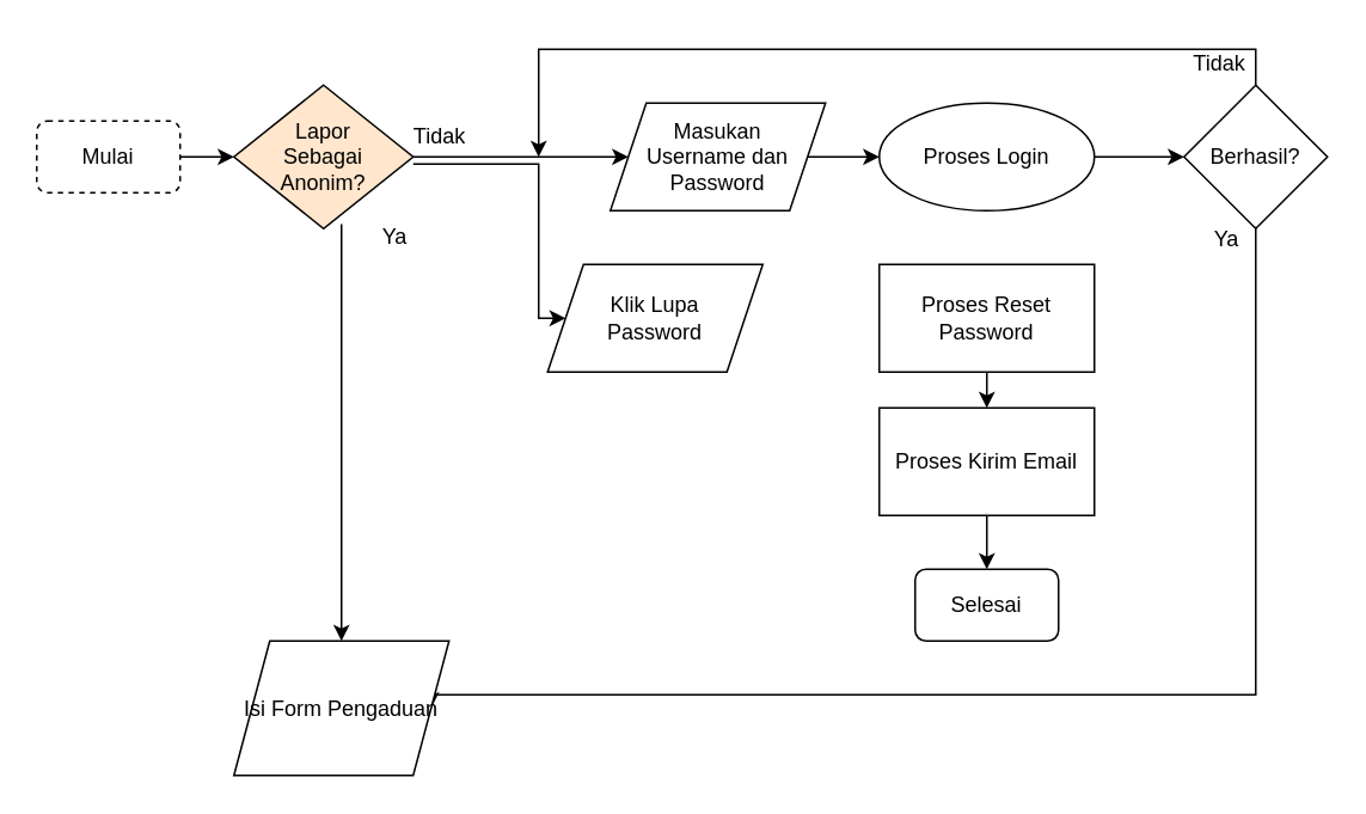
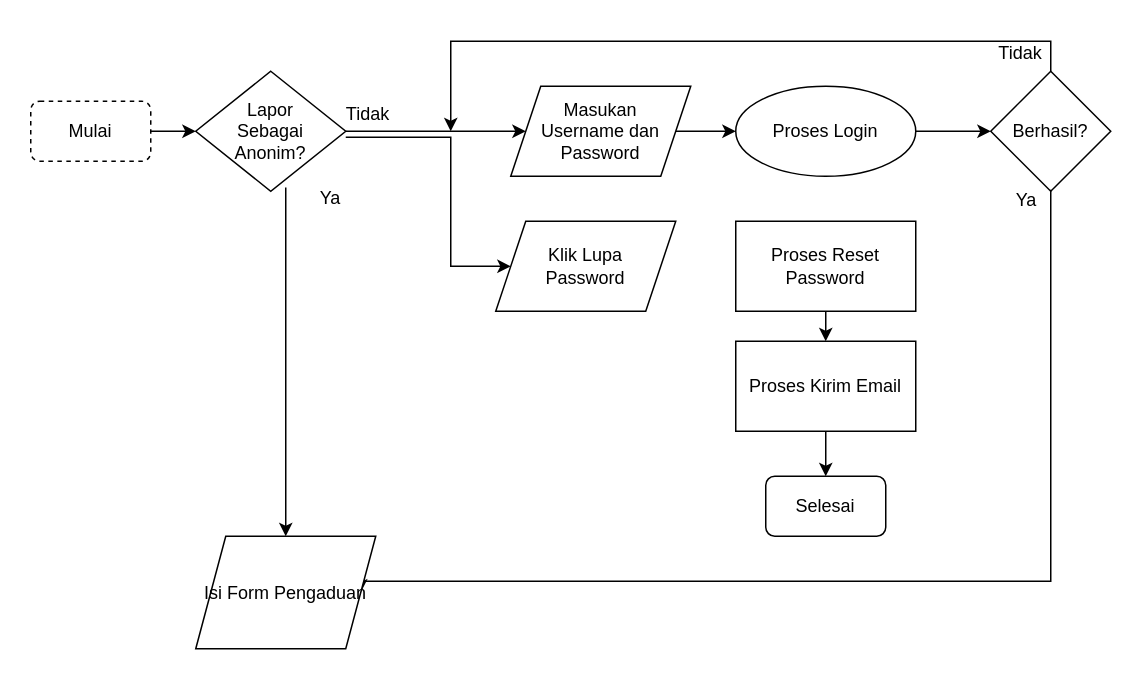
  <mxCell id="0" />
  <mxCell id="1" parent="0" />
  <mxCell id="2" style="edgeStyle=orthogonalEdgeStyle;rounded=0;orthogonalLoop=1;jettySize=auto;html=1;exitX=1;exitY=0.5;exitDx=0;exitDy=0;entryX=0;entryY=0.5;entryDx=0;entryDy=0;" edge="1" parent="1" source="3" target="5"><mxGeometry relative="1" as="geometry" /></mxCell>
  <mxCell id="3" value="Mulai" style="rounded=1;whiteSpace=wrap;html=1;dashed=1;" vertex="1" parent="1"><mxGeometry x="20" y="67" width="80" height="40" as="geometry" /></mxCell>
  <mxCell id="4" style="edgeStyle=orthogonalEdgeStyle;rounded=0;orthogonalLoop=1;jettySize=auto;html=1;exitX=1;exitY=0.5;exitDx=0;exitDy=0;entryX=0;entryY=0.5;entryDx=0;entryDy=0;" edge="1" parent="1" source="5" target="7"><mxGeometry relative="1" as="geometry" /></mxCell>
- <mxCell id="5" value="&lt;div&gt;Lapor&lt;/div&gt;&lt;div&gt;Sebagai&lt;/div&gt;&lt;div&gt;Anonim?&lt;br&gt;&lt;/div&gt;" style="rhombus;whiteSpace=wrap;html=1;fillColor=#ffe6cc;" vertex="1" parent="1"><mxGeometry x="130" y="47" width="100" height="80" as="geometry" /></mxCell>
+ <mxCell id="5" value="&lt;div&gt;Lapor&lt;/div&gt;&lt;div&gt;Sebagai&lt;/div&gt;&lt;div&gt;Anonim?&lt;br&gt;&lt;/div&gt;" style="rhombus;whiteSpace=wrap;html=1;" vertex="1" parent="1"><mxGeometry x="130" y="47" width="100" height="80" as="geometry" /></mxCell>
  <mxCell id="6" style="edgeStyle=orthogonalEdgeStyle;rounded=0;orthogonalLoop=1;jettySize=auto;html=1;exitX=1;exitY=0.5;exitDx=0;exitDy=0;entryX=0;entryY=0.5;entryDx=0;entryDy=0;" edge="1" parent="1" source="7" target="13"><mxGeometry relative="1" as="geometry" /></mxCell>
  <mxCell id="7" value="&lt;div&gt;Masukan&lt;/div&gt;&lt;div&gt;Username dan Password&lt;br&gt;&lt;/div&gt;" style="shape=parallelogram;perimeter=parallelogramPerimeter;whiteSpace=wrap;html=1;fixedSize=1;" vertex="1" parent="1"><mxGeometry x="340" y="57" width="120" height="60" as="geometry" /></mxCell>
  <mxCell id="8" style="edgeStyle=orthogonalEdgeStyle;rounded=0;orthogonalLoop=1;jettySize=auto;html=1;exitX=0.25;exitY=1;exitDx=0;exitDy=0;entryX=0;entryY=0.5;entryDx=0;entryDy=0;" edge="1" parent="1" source="9" target="21"><mxGeometry relative="1" as="geometry"><Array as="points"><mxPoint x="300" y="91" /><mxPoint x="300" y="177" /></Array></mxGeometry></mxCell>
  <mxCell id="9" value="Tidak" style="text;html=1;strokeColor=none;fillColor=none;align=center;verticalAlign=middle;whiteSpace=wrap;rounded=0;" vertex="1" parent="1"><mxGeometry x="215" y="61" width="60" height="30" as="geometry" /></mxCell>
  <mxCell id="10" style="edgeStyle=orthogonalEdgeStyle;rounded=0;orthogonalLoop=1;jettySize=auto;html=1;exitX=0;exitY=0.25;exitDx=0;exitDy=0;entryX=0.5;entryY=0;entryDx=0;entryDy=0;" edge="1" parent="1" source="11" target="25"><mxGeometry relative="1" as="geometry"><Array as="points"><mxPoint x="190" y="187" /><mxPoint x="190" y="187" /></Array></mxGeometry></mxCell>
  <mxCell id="11" value="Ya" style="text;html=1;strokeColor=none;fillColor=none;align=center;verticalAlign=middle;whiteSpace=wrap;rounded=0;" vertex="1" parent="1"><mxGeometry x="190" y="117" width="60" height="30" as="geometry" /></mxCell>
  <mxCell id="12" style="edgeStyle=orthogonalEdgeStyle;rounded=0;orthogonalLoop=1;jettySize=auto;html=1;exitX=1;exitY=0.5;exitDx=0;exitDy=0;entryX=0;entryY=0.5;entryDx=0;entryDy=0;" edge="1" parent="1" source="13" target="15"><mxGeometry relative="1" as="geometry" /></mxCell>
  <mxCell id="13" value="Proses Login" style="ellipse;whiteSpace=wrap;html=1;" vertex="1" parent="1"><mxGeometry x="490" y="57" width="120" height="60" as="geometry" /></mxCell>
  <mxCell id="14" style="edgeStyle=orthogonalEdgeStyle;rounded=0;orthogonalLoop=1;jettySize=auto;html=1;exitX=0.5;exitY=0;exitDx=0;exitDy=0;" edge="1" parent="1" source="15"><mxGeometry relative="1" as="geometry"><mxPoint x="300" y="87" as="targetPoint" /><Array as="points"><mxPoint x="700" y="27" /><mxPoint x="300" y="27" /></Array></mxGeometry></mxCell>
  <mxCell id="15" value="Berhasil?" style="rhombus;whiteSpace=wrap;html=1;" vertex="1" parent="1"><mxGeometry x="660" y="47" width="80" height="80" as="geometry" /></mxCell>
  <mxCell id="16" value="Tidak" style="text;html=1;strokeColor=none;fillColor=none;align=center;verticalAlign=middle;whiteSpace=wrap;rounded=0;" vertex="1" parent="1"><mxGeometry x="650" y="20" width="60" height="30" as="geometry" /></mxCell>
  <mxCell id="17" style="edgeStyle=orthogonalEdgeStyle;rounded=0;orthogonalLoop=1;jettySize=auto;html=1;entryX=1;entryY=0.5;entryDx=0;entryDy=0;" edge="1" parent="1" target="25"><mxGeometry relative="1" as="geometry"><mxPoint x="700" y="126" as="sourcePoint" /><mxPoint x="360" y="397" as="targetPoint" /><Array as="points"><mxPoint x="700" y="387" /></Array></mxGeometry></mxCell>
  <mxCell id="18" value="Ya" style="text;html=1;strokeColor=none;fillColor=none;align=center;verticalAlign=middle;whiteSpace=wrap;rounded=0;" vertex="1" parent="1"><mxGeometry x="654" y="118" width="60" height="30" as="geometry" /></mxCell>
  <mxCell id="19" style="edgeStyle=orthogonalEdgeStyle;rounded=0;orthogonalLoop=1;jettySize=auto;html=1;exitX=0.5;exitY=1;exitDx=0;exitDy=0;entryX=0.5;entryY=0;entryDx=0;entryDy=0;" edge="1" parent="1" source="20" target="23"><mxGeometry relative="1" as="geometry" /></mxCell>
  <mxCell id="20" value="Proses Reset Password" style="rounded=0;whiteSpace=wrap;html=1;" vertex="1" parent="1"><mxGeometry x="490" y="147" width="120" height="60" as="geometry" /></mxCell>
- <mxCell id="21" value="&lt;div&gt;Klik Lupa &lt;br&gt;&lt;/div&gt;&lt;div&gt;Password&lt;/div&gt;" style="shape=parallelogram;perimeter=parallelogramPerimeter;whiteSpace=wrap;html=1;fixedSize=1;" vertex="1" parent="1"><mxGeometry x="305" y="147" width="120" height="60" as="geometry" /></mxCell>
+ <mxCell id="21" value="&lt;div&gt;Klik Lupa &lt;br&gt;&lt;/div&gt;&lt;div&gt;Password&lt;/div&gt;" style="shape=parallelogram;perimeter=parallelogramPerimeter;whiteSpace=wrap;html=1;fixedSize=1;" vertex="1" parent="1"><mxGeometry x="330" y="147" width="120" height="60" as="geometry" /></mxCell>
  <mxCell id="22" style="edgeStyle=orthogonalEdgeStyle;rounded=0;orthogonalLoop=1;jettySize=auto;html=1;exitX=0.5;exitY=1;exitDx=0;exitDy=0;entryX=0.5;entryY=0;entryDx=0;entryDy=0;" edge="1" parent="1" source="23" target="24"><mxGeometry relative="1" as="geometry" /></mxCell>
  <mxCell id="23" value="Proses Kirim Email" style="rounded=0;whiteSpace=wrap;html=1;" vertex="1" parent="1"><mxGeometry x="490" y="227" width="120" height="60" as="geometry" /></mxCell>
  <mxCell id="24" value="Selesai" style="rounded=1;whiteSpace=wrap;html=1;" vertex="1" parent="1"><mxGeometry x="510" y="317" width="80" height="40" as="geometry" /></mxCell>
  <mxCell id="25" value="Isi Form Pengaduan" style="shape=parallelogram;perimeter=parallelogramPerimeter;whiteSpace=wrap;html=1;fixedSize=1;" vertex="1" parent="1"><mxGeometry x="130" y="357" width="120" height="75" as="geometry" /></mxCell>
